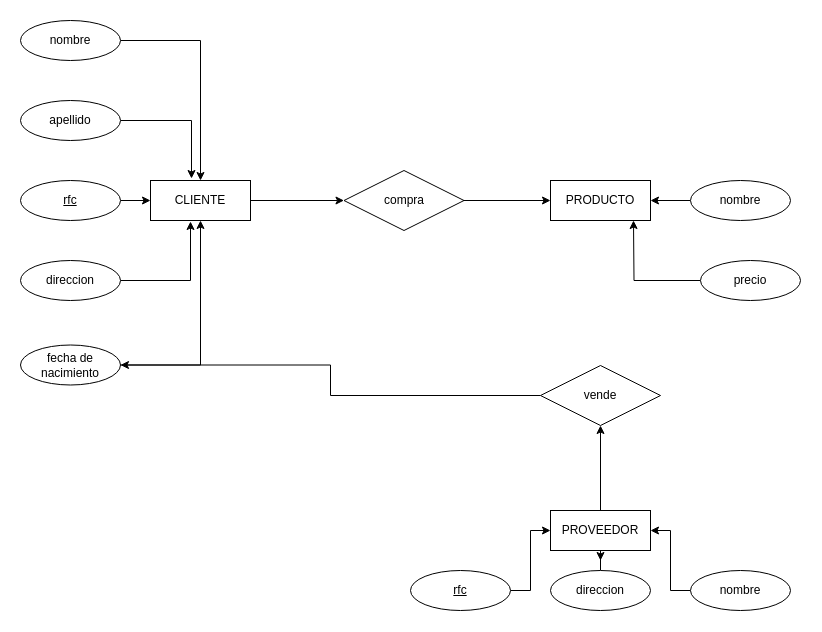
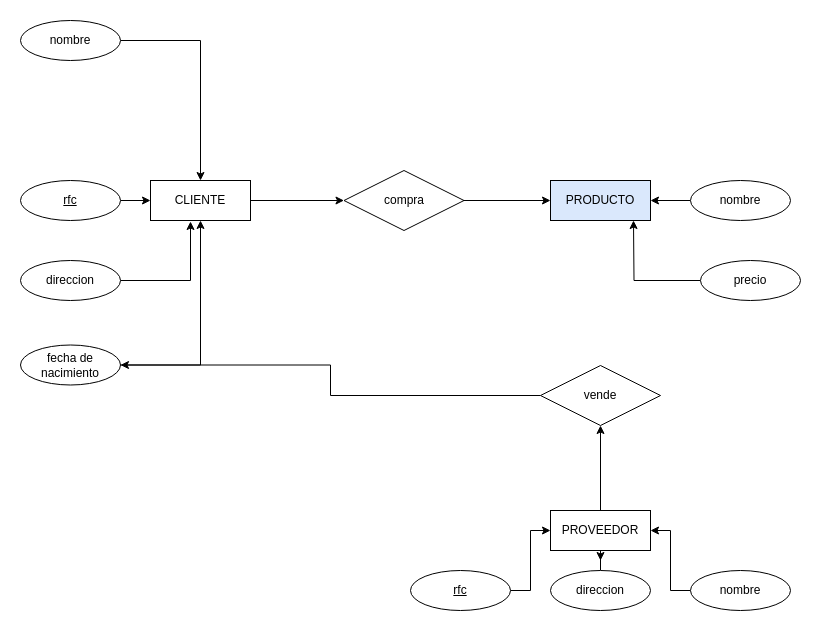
  <mxCell id="0" />
  <mxCell id="1" parent="0" />
  <mxCell id="2" style="edgeStyle=orthogonalEdgeStyle;rounded=0;orthogonalLoop=1;jettySize=auto;html=1;" edge="1" parent="1" source="3" target="18"><mxGeometry relative="1" as="geometry" /></mxCell>
  <mxCell id="3" value="CLIENTE" style="whiteSpace=wrap;html=1;align=center;" vertex="1" parent="1"><mxGeometry x="150" y="180" width="100" height="40" as="geometry" /></mxCell>
- <mxCell id="4" value="PRODUCTO" style="whiteSpace=wrap;html=1;align=center;" vertex="1" parent="1"><mxGeometry x="550" y="180" width="100" height="40" as="geometry" /></mxCell>
+ <mxCell id="4" value="PRODUCTO" style="whiteSpace=wrap;html=1;align=center;fillColor=#dae8fc;" vertex="1" parent="1"><mxGeometry x="550" y="180" width="100" height="40" as="geometry" /></mxCell>
  <mxCell id="5" style="edgeStyle=orthogonalEdgeStyle;rounded=0;orthogonalLoop=1;jettySize=auto;html=1;entryX=0.5;entryY=1;entryDx=0;entryDy=0;" edge="1" parent="1" source="6" target="24"><mxGeometry relative="1" as="geometry"><mxPoint x="600" y="430" as="targetPoint" /></mxGeometry></mxCell>
  <mxCell id="6" value="PROVEEDOR" style="whiteSpace=wrap;html=1;align=center;" vertex="1" parent="1"><mxGeometry x="550" y="510" width="100" height="40" as="geometry" /></mxCell>
  <mxCell id="7" style="edgeStyle=orthogonalEdgeStyle;rounded=0;orthogonalLoop=1;jettySize=auto;html=1;entryX=0.5;entryY=0;entryDx=0;entryDy=0;" edge="1" parent="1" source="8" target="3"><mxGeometry relative="1" as="geometry" /></mxCell>
  <mxCell id="8" value="nombre" style="ellipse;whiteSpace=wrap;html=1;align=center;" vertex="1" parent="1"><mxGeometry x="20" y="20" width="100" height="40" as="geometry" /></mxCell>
- <mxCell id="9" style="edgeStyle=orthogonalEdgeStyle;rounded=0;orthogonalLoop=1;jettySize=auto;html=1;entryX=0.41;entryY=-0.05;entryDx=0;entryDy=0;entryPerimeter=0;" edge="1" parent="1" source="10" target="3"><mxGeometry relative="1" as="geometry" /></mxCell>
- <mxCell id="10" value="apellido" style="ellipse;whiteSpace=wrap;html=1;align=center;" vertex="1" parent="1"><mxGeometry x="20" y="100" width="100" height="40" as="geometry" /></mxCell>
  <mxCell id="11" style="edgeStyle=orthogonalEdgeStyle;rounded=0;orthogonalLoop=1;jettySize=auto;html=1;entryX=0.5;entryY=1;entryDx=0;entryDy=0;" edge="1" parent="1" source="12" target="3"><mxGeometry relative="1" as="geometry" /></mxCell>
  <mxCell id="12" value="fecha de nacimiento" style="ellipse;whiteSpace=wrap;html=1;align=center;" vertex="1" parent="1"><mxGeometry x="20" y="344.5" width="100" height="40" as="geometry" /></mxCell>
  <mxCell id="13" style="edgeStyle=orthogonalEdgeStyle;rounded=0;orthogonalLoop=1;jettySize=auto;html=1;entryX=0.4;entryY=1.025;entryDx=0;entryDy=0;entryPerimeter=0;" edge="1" parent="1" source="14" target="3"><mxGeometry relative="1" as="geometry" /></mxCell>
  <mxCell id="14" value="direccion" style="ellipse;whiteSpace=wrap;html=1;align=center;" vertex="1" parent="1"><mxGeometry x="20" y="260" width="100" height="40" as="geometry" /></mxCell>
  <mxCell id="15" value="" style="edgeStyle=orthogonalEdgeStyle;rounded=0;orthogonalLoop=1;jettySize=auto;html=1;" edge="1" parent="1" source="16" target="3"><mxGeometry relative="1" as="geometry" /></mxCell>
  <mxCell id="16" value="rfc" style="ellipse;whiteSpace=wrap;html=1;align=center;fontStyle=4;" vertex="1" parent="1"><mxGeometry x="20" y="180" width="100" height="40" as="geometry" /></mxCell>
  <mxCell id="17" style="edgeStyle=orthogonalEdgeStyle;rounded=0;orthogonalLoop=1;jettySize=auto;html=1;entryX=0;entryY=0.5;entryDx=0;entryDy=0;" edge="1" parent="1" source="18" target="4"><mxGeometry relative="1" as="geometry" /></mxCell>
  <mxCell id="18" value="compra" style="shape=rhombus;perimeter=rhombusPerimeter;whiteSpace=wrap;html=1;align=center;" vertex="1" parent="1"><mxGeometry x="343.5" y="170" width="120" height="60" as="geometry" /></mxCell>
  <mxCell id="19" style="edgeStyle=orthogonalEdgeStyle;rounded=0;orthogonalLoop=1;jettySize=auto;html=1;entryX=1;entryY=0.5;entryDx=0;entryDy=0;" edge="1" parent="1" source="20" target="4"><mxGeometry relative="1" as="geometry" /></mxCell>
  <mxCell id="20" value="nombre" style="ellipse;whiteSpace=wrap;html=1;align=center;" vertex="1" parent="1"><mxGeometry x="690" y="180" width="100" height="40" as="geometry" /></mxCell>
  <mxCell id="21" style="edgeStyle=orthogonalEdgeStyle;rounded=0;orthogonalLoop=1;jettySize=auto;html=1;" edge="1" parent="1" source="22"><mxGeometry relative="1" as="geometry"><mxPoint x="633" y="220" as="targetPoint" /></mxGeometry></mxCell>
  <mxCell id="22" value="precio" style="ellipse;whiteSpace=wrap;html=1;align=center;" vertex="1" parent="1"><mxGeometry x="700" y="260" width="100" height="40" as="geometry" /></mxCell>
  <mxCell id="23" style="edgeStyle=orthogonalEdgeStyle;rounded=0;orthogonalLoop=1;jettySize=auto;html=1;" edge="1" parent="1" source="24" target="12"><mxGeometry relative="1" as="geometry" /></mxCell>
  <mxCell id="24" value="vende" style="shape=rhombus;perimeter=rhombusPerimeter;whiteSpace=wrap;html=1;align=center;" vertex="1" parent="1"><mxGeometry x="540" y="365" width="120" height="60" as="geometry" /></mxCell>
  <mxCell id="25" style="edgeStyle=orthogonalEdgeStyle;rounded=0;orthogonalLoop=1;jettySize=auto;html=1;entryX=0;entryY=0.5;entryDx=0;entryDy=0;" edge="1" parent="1" source="26" target="6"><mxGeometry relative="1" as="geometry" /></mxCell>
  <mxCell id="26" value="rfc" style="ellipse;whiteSpace=wrap;html=1;align=center;fontStyle=4;" vertex="1" parent="1"><mxGeometry x="410" y="570" width="100" height="40" as="geometry" /></mxCell>
  <mxCell id="27" style="edgeStyle=orthogonalEdgeStyle;rounded=0;orthogonalLoop=1;jettySize=auto;html=1;entryX=1;entryY=0.5;entryDx=0;entryDy=0;" edge="1" parent="1" source="28" target="6"><mxGeometry relative="1" as="geometry" /></mxCell>
  <mxCell id="28" value="nombre" style="ellipse;whiteSpace=wrap;html=1;align=center;" vertex="1" parent="1"><mxGeometry x="690" y="570" width="100" height="40" as="geometry" /></mxCell>
  <mxCell id="29" style="edgeStyle=orthogonalEdgeStyle;rounded=0;orthogonalLoop=1;jettySize=auto;html=1;" edge="1" parent="1" source="30"><mxGeometry relative="1" as="geometry"><mxPoint x="600" y="560" as="targetPoint" /></mxGeometry></mxCell>
  <mxCell id="30" value="direccion" style="ellipse;whiteSpace=wrap;html=1;align=center;" vertex="1" parent="1"><mxGeometry x="550" y="570" width="100" height="40" as="geometry" /></mxCell>
